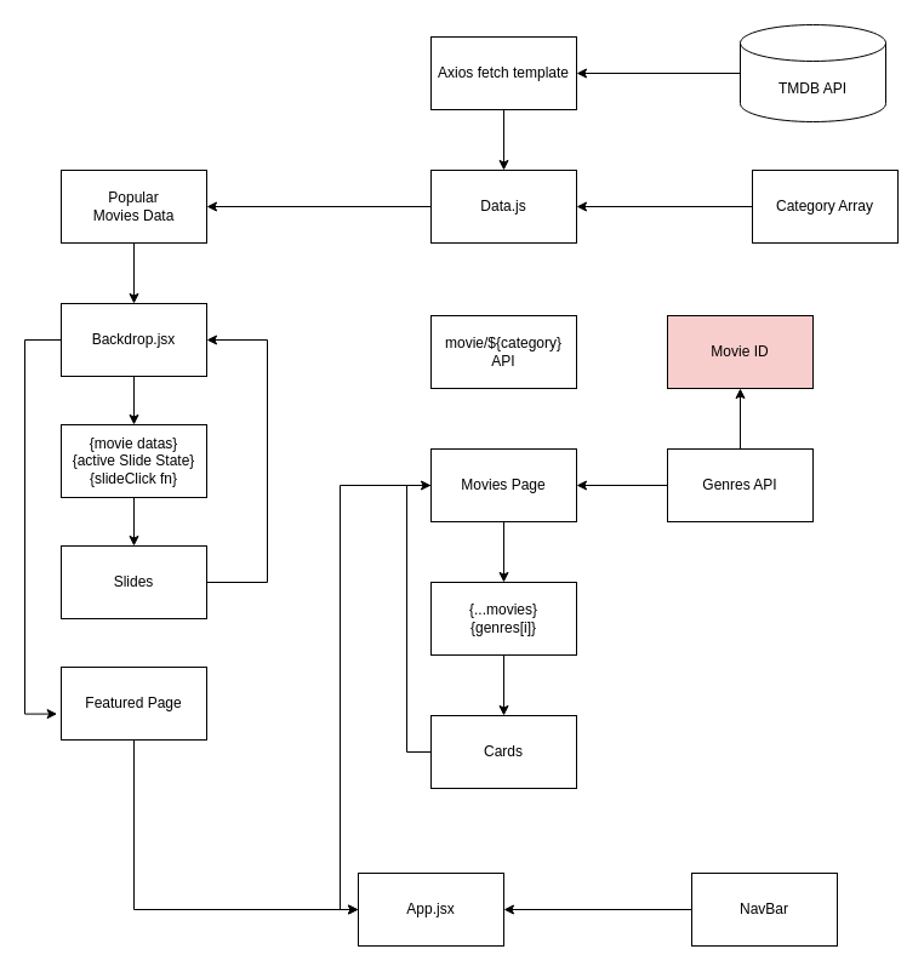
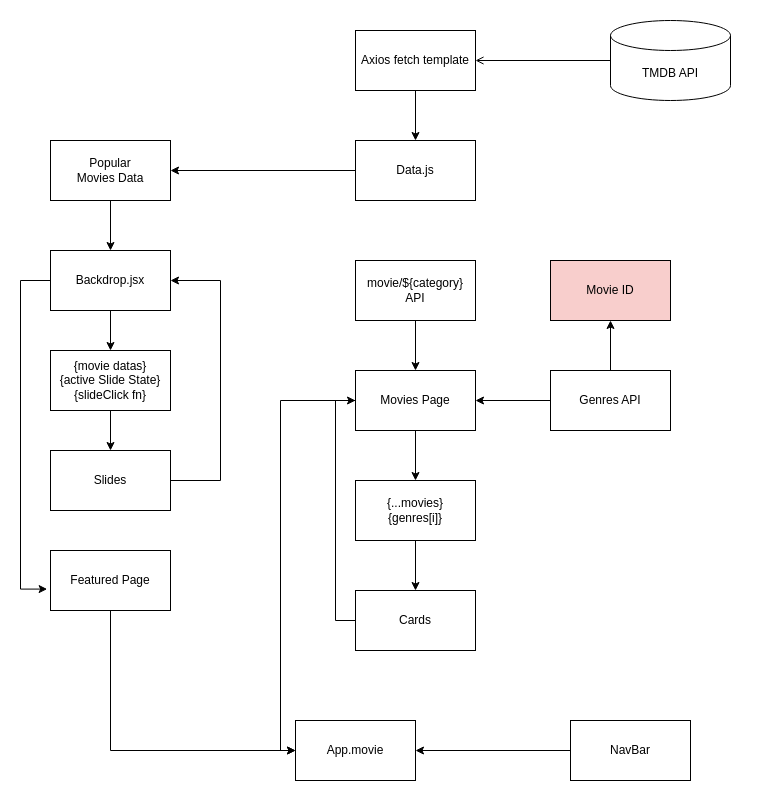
  <mxCell id="0" />
  <mxCell id="1" parent="0" />
  <mxCell id="2" style="edgeStyle=orthogonalEdgeStyle;rounded=0;orthogonalLoop=1;jettySize=auto;html=1;entryX=0;entryY=0.5;entryDx=0;entryDy=0;" edge="1" parent="1" source="3" target="4"><mxGeometry relative="1" as="geometry"><Array as="points"><mxPoint x="110" y="750" /></Array></mxGeometry></mxCell>
  <mxCell id="3" value="Featured Page" style="rounded=0;whiteSpace=wrap;html=1;" vertex="1" parent="1"><mxGeometry x="50" y="550" width="120" height="60" as="geometry" /></mxCell>
- <mxCell id="4" value="App.jsx" style="rounded=0;whiteSpace=wrap;html=1;" vertex="1" parent="1"><mxGeometry x="295" y="720" width="120" height="60" as="geometry" /></mxCell>
+ <mxCell id="4" value="App.movie" style="rounded=0;whiteSpace=wrap;html=1;" vertex="1" parent="1"><mxGeometry x="295" y="720" width="120" height="60" as="geometry" /></mxCell>
  <mxCell id="5" style="edgeStyle=orthogonalEdgeStyle;rounded=0;orthogonalLoop=1;jettySize=auto;html=1;entryX=0.5;entryY=0;entryDx=0;entryDy=0;" edge="1" parent="1" source="7" target="36"><mxGeometry relative="1" as="geometry" /></mxCell>
  <mxCell id="6" style="edgeStyle=orthogonalEdgeStyle;rounded=0;orthogonalLoop=1;jettySize=auto;html=1;entryX=0;entryY=0.5;entryDx=0;entryDy=0;" edge="1" parent="1" source="7" target="4"><mxGeometry relative="1" as="geometry"><Array as="points"><mxPoint x="280" y="400" /><mxPoint x="280" y="750" /></Array></mxGeometry></mxCell>
  <mxCell id="7" value="Movies Page" style="rounded=0;whiteSpace=wrap;html=1;" vertex="1" parent="1"><mxGeometry x="355" y="370" width="120" height="60" as="geometry" /></mxCell>
  <mxCell id="8" style="edgeStyle=orthogonalEdgeStyle;rounded=0;orthogonalLoop=1;jettySize=auto;html=1;entryX=0.5;entryY=0;entryDx=0;entryDy=0;" edge="1" parent="1" source="10" target="18"><mxGeometry relative="1" as="geometry" /></mxCell>
  <mxCell id="9" style="edgeStyle=orthogonalEdgeStyle;rounded=0;orthogonalLoop=1;jettySize=auto;html=1;entryX=-0.028;entryY=0.643;entryDx=0;entryDy=0;entryPerimeter=0;" edge="1" parent="1" source="10" target="3"><mxGeometry relative="1" as="geometry"><Array as="points"><mxPoint x="20" y="280" /><mxPoint x="20" y="589" /></Array></mxGeometry></mxCell>
  <mxCell id="10" value="Backdrop.jsx" style="rounded=0;whiteSpace=wrap;html=1;" vertex="1" parent="1"><mxGeometry x="50" y="250" width="120" height="60" as="geometry" /></mxCell>
  <mxCell id="11" style="edgeStyle=orthogonalEdgeStyle;rounded=0;orthogonalLoop=1;jettySize=auto;html=1;entryX=1;entryY=0.5;entryDx=0;entryDy=0;" edge="1" parent="1" source="12" target="24"><mxGeometry relative="1" as="geometry" /></mxCell>
  <mxCell id="12" value="Data.js" style="rounded=0;whiteSpace=wrap;html=1;" vertex="1" parent="1"><mxGeometry x="355" y="140" width="120" height="60" as="geometry" /></mxCell>
  <mxCell id="13" style="edgeStyle=orthogonalEdgeStyle;rounded=0;orthogonalLoop=1;jettySize=auto;html=1;entryX=0.5;entryY=0;entryDx=0;entryDy=0;" edge="1" parent="1" source="14" target="12"><mxGeometry relative="1" as="geometry" /></mxCell>
  <mxCell id="14" value="Axios fetch template" style="rounded=0;whiteSpace=wrap;html=1;" vertex="1" parent="1"><mxGeometry x="355" y="30" width="120" height="60" as="geometry" /></mxCell>
- <mxCell id="15" style="edgeStyle=orthogonalEdgeStyle;rounded=0;orthogonalLoop=1;jettySize=auto;html=1;entryX=1;entryY=0.5;entryDx=0;entryDy=0;" edge="1" parent="1" source="16" target="14"><mxGeometry relative="1" as="geometry" /></mxCell>
+ <mxCell id="15" style="edgeStyle=orthogonalEdgeStyle;rounded=0;orthogonalLoop=1;jettySize=auto;html=1;entryX=1;entryY=0.5;entryDx=0;entryDy=0;endArrow=open;" edge="1" parent="1" source="16" target="14"><mxGeometry relative="1" as="geometry" /></mxCell>
  <mxCell id="16" value="TMDB API" style="shape=cylinder3;whiteSpace=wrap;html=1;boundedLbl=1;backgroundOutline=1;size=15;" vertex="1" parent="1"><mxGeometry x="610" y="20" width="120" height="80" as="geometry" /></mxCell>
  <mxCell id="17" value="" style="edgeStyle=orthogonalEdgeStyle;rounded=0;orthogonalLoop=1;jettySize=auto;html=1;" edge="1" parent="1" source="18" target="20"><mxGeometry relative="1" as="geometry" /></mxCell>
  <mxCell id="18" value="{movie datas}&lt;br&gt;{active Slide State}&lt;br&gt;{slideClick fn}" style="rounded=0;whiteSpace=wrap;html=1;" vertex="1" parent="1"><mxGeometry x="50" y="350" width="120" height="60" as="geometry" /></mxCell>
  <mxCell id="19" style="edgeStyle=orthogonalEdgeStyle;rounded=0;orthogonalLoop=1;jettySize=auto;html=1;entryX=1;entryY=0.5;entryDx=0;entryDy=0;" edge="1" parent="1" source="20" target="10"><mxGeometry relative="1" as="geometry"><mxPoint x="290" y="480" as="targetPoint" /><Array as="points"><mxPoint x="220" y="480" /><mxPoint x="220" y="280" /></Array></mxGeometry></mxCell>
  <mxCell id="20" value="Slides" style="rounded=0;whiteSpace=wrap;html=1;" vertex="1" parent="1"><mxGeometry x="50" y="450" width="120" height="60" as="geometry" /></mxCell>
  <mxCell id="21" style="edgeStyle=orthogonalEdgeStyle;rounded=0;orthogonalLoop=1;jettySize=auto;html=1;" edge="1" parent="1" source="22" target="4"><mxGeometry relative="1" as="geometry" /></mxCell>
  <mxCell id="22" value="NavBar" style="rounded=0;whiteSpace=wrap;html=1;" vertex="1" parent="1"><mxGeometry x="570" y="720" width="120" height="60" as="geometry" /></mxCell>
  <mxCell id="23" style="edgeStyle=orthogonalEdgeStyle;rounded=0;orthogonalLoop=1;jettySize=auto;html=1;entryX=0.5;entryY=0;entryDx=0;entryDy=0;" edge="1" parent="1" source="24" target="10"><mxGeometry relative="1" as="geometry" /></mxCell>
  <mxCell id="24" value="Popular&lt;br&gt;Movies Data" style="rounded=0;whiteSpace=wrap;html=1;" vertex="1" parent="1"><mxGeometry x="50" y="140" width="120" height="60" as="geometry" /></mxCell>
+ <mxCell id="25" style="edgeStyle=orthogonalEdgeStyle;rounded=0;orthogonalLoop=1;jettySize=auto;html=1;entryX=0.5;entryY=0;entryDx=0;entryDy=0;" edge="1" parent="1" source="26" target="7"><mxGeometry relative="1" as="geometry" /></mxCell>
  <mxCell id="26" value="movie/${category}&lt;br&gt;API" style="rounded=0;whiteSpace=wrap;html=1;" vertex="1" parent="1"><mxGeometry x="355" y="260" width="120" height="60" as="geometry" /></mxCell>
- <mxCell id="27" style="edgeStyle=orthogonalEdgeStyle;rounded=0;orthogonalLoop=1;jettySize=auto;html=1;entryX=1;entryY=0.5;entryDx=0;entryDy=0;" edge="1" parent="1" source="28" target="12"><mxGeometry relative="1" as="geometry" /></mxCell>
- <mxCell id="28" value="Category Array" style="rounded=0;whiteSpace=wrap;html=1;" vertex="1" parent="1"><mxGeometry x="620" y="140" width="120" height="60" as="geometry" /></mxCell>
  <mxCell id="29" style="edgeStyle=orthogonalEdgeStyle;rounded=0;orthogonalLoop=1;jettySize=auto;html=1;entryX=0.5;entryY=1;entryDx=0;entryDy=0;" edge="1" parent="1" source="31" target="32"><mxGeometry relative="1" as="geometry" /></mxCell>
  <mxCell id="30" style="edgeStyle=orthogonalEdgeStyle;rounded=0;orthogonalLoop=1;jettySize=auto;html=1;" edge="1" parent="1" source="31" target="7"><mxGeometry relative="1" as="geometry" /></mxCell>
  <mxCell id="31" value="Genres API" style="rounded=0;whiteSpace=wrap;html=1;" vertex="1" parent="1"><mxGeometry x="550" y="370" width="120" height="60" as="geometry" /></mxCell>
  <mxCell id="32" value="Movie ID" style="rounded=0;whiteSpace=wrap;html=1;fillColor=#f8cecc;" vertex="1" parent="1"><mxGeometry x="550" y="260" width="120" height="60" as="geometry" /></mxCell>
  <mxCell id="33" style="edgeStyle=orthogonalEdgeStyle;rounded=0;orthogonalLoop=1;jettySize=auto;html=1;entryX=0;entryY=0.5;entryDx=0;entryDy=0;" edge="1" parent="1" source="34" target="7"><mxGeometry relative="1" as="geometry"><Array as="points"><mxPoint x="335" y="620" /><mxPoint x="335" y="400" /></Array></mxGeometry></mxCell>
  <mxCell id="34" value="Cards" style="rounded=0;whiteSpace=wrap;html=1;" vertex="1" parent="1"><mxGeometry x="355" y="590" width="120" height="60" as="geometry" /></mxCell>
  <mxCell id="35" style="edgeStyle=orthogonalEdgeStyle;rounded=0;orthogonalLoop=1;jettySize=auto;html=1;" edge="1" parent="1" source="36" target="34"><mxGeometry relative="1" as="geometry" /></mxCell>
  <mxCell id="36" value="{...movies}&lt;br&gt;{genres[i]}" style="rounded=0;whiteSpace=wrap;html=1;" vertex="1" parent="1"><mxGeometry x="355" y="480" width="120" height="60" as="geometry" /></mxCell>
